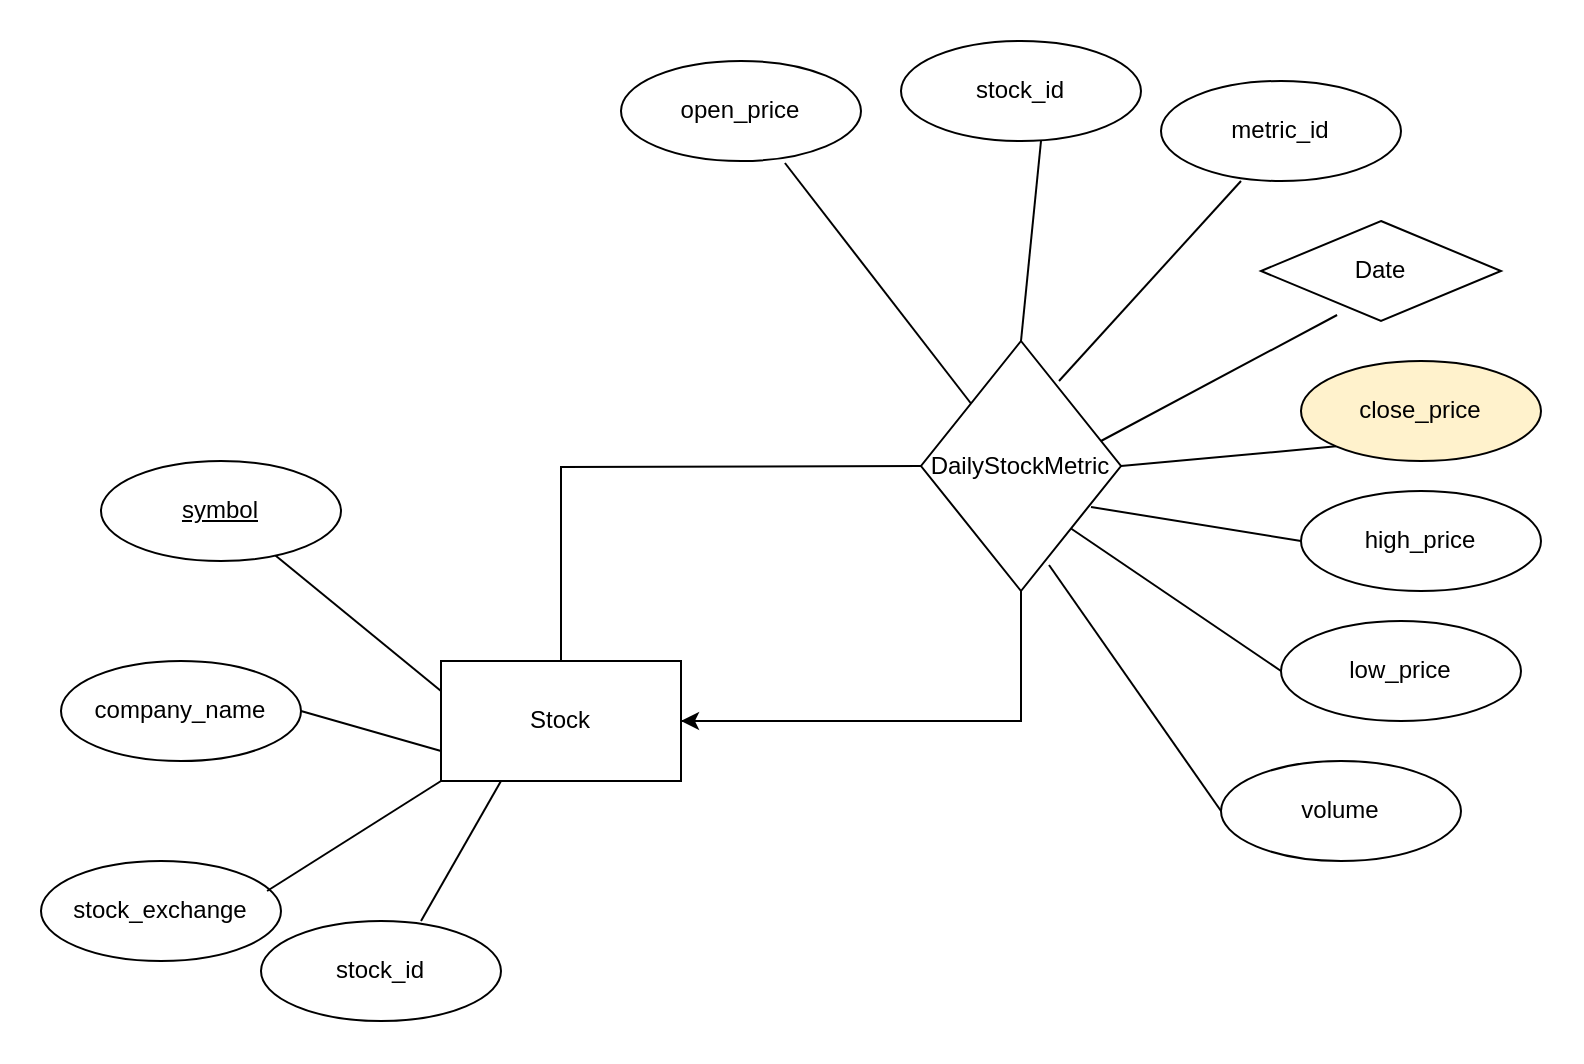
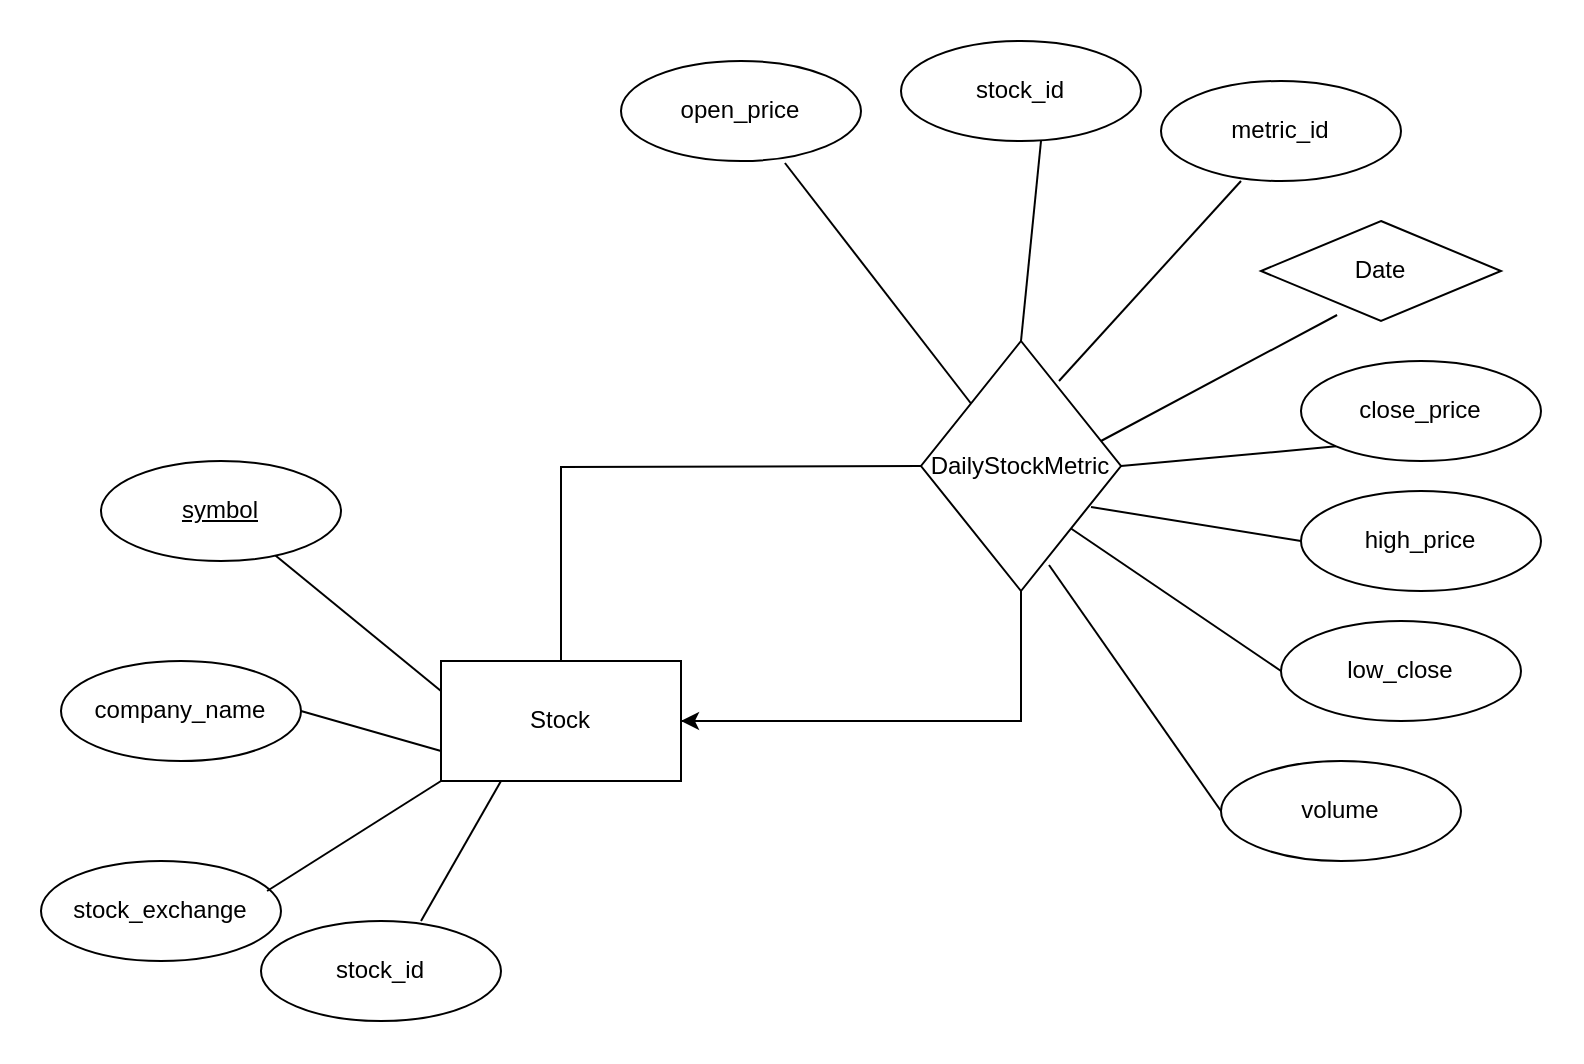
  <mxCell id="0" />
  <mxCell id="1" parent="0" />
  <mxCell id="2" value="Stock" style="rounded=0;whiteSpace=wrap;html=1;" parent="1" vertex="1"><mxGeometry x="220" y="330" width="120" height="60" as="geometry" /></mxCell>
  <mxCell id="3" value="" style="endArrow=none;html=1;rounded=0;exitX=0;exitY=0.25;exitDx=0;exitDy=0;" parent="1" source="2" target="4" edge="1"><mxGeometry width="50" height="50" relative="1" as="geometry"><mxPoint x="340" y="420" as="sourcePoint" /><mxPoint x="240" y="320" as="targetPoint" /></mxGeometry></mxCell>
  <mxCell id="4" value="&lt;u&gt;symbol&lt;/u&gt;" style="ellipse;whiteSpace=wrap;html=1;" parent="1" vertex="1"><mxGeometry x="50" y="230" width="120" height="50" as="geometry" /></mxCell>
  <mxCell id="5" value="company_name" style="ellipse;whiteSpace=wrap;html=1;" parent="1" vertex="1"><mxGeometry x="30" y="330" width="120" height="50" as="geometry" /></mxCell>
  <mxCell id="6" value="" style="endArrow=none;html=1;rounded=0;entryX=1;entryY=0.5;entryDx=0;entryDy=0;exitX=0;exitY=0.75;exitDx=0;exitDy=0;" parent="1" source="2" target="5" edge="1"><mxGeometry width="50" height="50" relative="1" as="geometry"><mxPoint x="290" y="400" as="sourcePoint" /><mxPoint x="199" y="307" as="targetPoint" /></mxGeometry></mxCell>
  <mxCell id="7" value="stock_exchange" style="ellipse;whiteSpace=wrap;html=1;" parent="1" vertex="1"><mxGeometry x="20" y="430" width="120" height="50" as="geometry" /></mxCell>
  <mxCell id="8" value="" style="endArrow=none;html=1;rounded=0;entryX=0.942;entryY=0.3;entryDx=0;entryDy=0;exitX=0;exitY=1;exitDx=0;exitDy=0;entryPerimeter=0;" parent="1" source="2" target="7" edge="1"><mxGeometry width="50" height="50" relative="1" as="geometry"><mxPoint x="310" y="415" as="sourcePoint" /><mxPoint x="180" y="365" as="targetPoint" /></mxGeometry></mxCell>
  <mxCell id="9" value="" style="endArrow=none;html=1;rounded=0;exitX=1;exitY=0.5;exitDx=0;exitDy=0;" parent="1" source="2" target="10" edge="1"><mxGeometry width="50" height="50" relative="1" as="geometry"><mxPoint x="340" y="420" as="sourcePoint" /><mxPoint x="410" y="360" as="targetPoint" /><Array as="points"><mxPoint x="510" y="360" /></Array></mxGeometry></mxCell>
  <mxCell id="10" value="DailyStockMetric" style="rhombus;whiteSpace=wrap;html=1;" parent="1" vertex="1"><mxGeometry x="460" y="170" width="100" height="125" as="geometry" /></mxCell>
  <mxCell id="11" value="" style="endArrow=none;html=1;rounded=0;exitX=0.5;exitY=0;exitDx=0;exitDy=0;entryX=0;entryY=0.5;entryDx=0;entryDy=0;" parent="1" source="2" target="10" edge="1"><mxGeometry width="50" height="50" relative="1" as="geometry"><mxPoint x="350" y="370" as="sourcePoint" /><mxPoint x="520" y="305" as="targetPoint" /><Array as="points"><mxPoint x="280" y="233" /></Array></mxGeometry></mxCell>
  <mxCell id="12" value="" style="endArrow=classic;html=1;rounded=0;entryX=1;entryY=0.5;entryDx=0;entryDy=0;" parent="1" target="2" edge="1"><mxGeometry width="50" height="50" relative="1" as="geometry"><mxPoint x="420" y="360" as="sourcePoint" /><mxPoint x="390" y="370" as="targetPoint" /></mxGeometry></mxCell>
  <mxCell id="13" value="" style="endArrow=none;html=1;rounded=0;exitX=1;exitY=0.5;exitDx=0;exitDy=0;entryX=0;entryY=1;entryDx=0;entryDy=0;" parent="1" source="10" edge="1" target="14"><mxGeometry width="50" height="50" relative="1" as="geometry"><mxPoint x="340" y="420" as="sourcePoint" /><mxPoint x="630" y="240" as="targetPoint" /><Array as="points" /></mxGeometry></mxCell>
- <mxCell id="14" value="close_price" style="ellipse;whiteSpace=wrap;html=1;fillColor=#fff2cc;" parent="1" vertex="1"><mxGeometry x="650" y="180" width="120" height="50" as="geometry" /></mxCell>
+ <mxCell id="14" value="close_price" style="ellipse;whiteSpace=wrap;html=1;" parent="1" vertex="1"><mxGeometry x="650" y="180" width="120" height="50" as="geometry" /></mxCell>
  <mxCell id="15" value="" style="endArrow=none;html=1;rounded=0;exitX=0.69;exitY=0.16;exitDx=0;exitDy=0;exitPerimeter=0;" parent="1" source="10" edge="1"><mxGeometry width="50" height="50" relative="1" as="geometry"><mxPoint x="540" y="210" as="sourcePoint" /><mxPoint x="620" y="90" as="targetPoint" /></mxGeometry></mxCell>
  <mxCell id="16" value="Date" style="rhombus;whiteSpace=wrap;html=1;" parent="1" vertex="1"><mxGeometry x="630" y="110" width="120" height="50" as="geometry" /></mxCell>
  <mxCell id="17" value="metric_id" style="ellipse;whiteSpace=wrap;html=1;" parent="1" vertex="1"><mxGeometry x="580" y="40" width="120" height="50" as="geometry" /></mxCell>
  <mxCell id="18" value="stock_id" style="ellipse;whiteSpace=wrap;html=1;" parent="1" vertex="1"><mxGeometry x="450" y="20" width="120" height="50" as="geometry" /></mxCell>
  <mxCell id="19" value="" style="endArrow=none;html=1;rounded=0;entryX=0.317;entryY=0.94;entryDx=0;entryDy=0;entryPerimeter=0;" parent="1" edge="1" target="16"><mxGeometry width="50" height="50" relative="1" as="geometry"><mxPoint x="550" y="220" as="sourcePoint" /><mxPoint x="680" y="150" as="targetPoint" /></mxGeometry></mxCell>
  <mxCell id="20" value="" style="endArrow=none;html=1;rounded=0;exitX=0.5;exitY=0;exitDx=0;exitDy=0;" parent="1" source="10" edge="1"><mxGeometry width="50" height="50" relative="1" as="geometry"><mxPoint x="560" y="230" as="sourcePoint" /><mxPoint x="520" y="70" as="targetPoint" /></mxGeometry></mxCell>
  <mxCell id="21" value="" style="endArrow=none;html=1;rounded=0;exitX=0.25;exitY=1;exitDx=0;exitDy=0;" edge="1" parent="1" source="2"><mxGeometry width="50" height="50" relative="1" as="geometry"><mxPoint x="520" y="180" as="sourcePoint" /><mxPoint x="210" y="460" as="targetPoint" /></mxGeometry></mxCell>
  <mxCell id="22" value="stock_id" style="ellipse;whiteSpace=wrap;html=1;" vertex="1" parent="1"><mxGeometry x="130" y="460" width="120" height="50" as="geometry" /></mxCell>
  <mxCell id="23" value="high_price" style="ellipse;whiteSpace=wrap;html=1;" vertex="1" parent="1"><mxGeometry x="650" y="245" width="120" height="50" as="geometry" /></mxCell>
- <mxCell id="24" value="low_price" style="ellipse;whiteSpace=wrap;html=1;" vertex="1" parent="1"><mxGeometry x="640" y="310" width="120" height="50" as="geometry" /></mxCell>
+ <mxCell id="24" value="low_close" style="ellipse;whiteSpace=wrap;html=1;" vertex="1" parent="1"><mxGeometry x="640" y="310" width="120" height="50" as="geometry" /></mxCell>
  <mxCell id="25" value="open_price" style="ellipse;whiteSpace=wrap;html=1;" vertex="1" parent="1"><mxGeometry x="310" y="30" width="120" height="50" as="geometry" /></mxCell>
  <mxCell id="26" value="volume" style="ellipse;whiteSpace=wrap;html=1;" vertex="1" parent="1"><mxGeometry x="610" y="380" width="120" height="50" as="geometry" /></mxCell>
  <mxCell id="27" value="" style="endArrow=none;html=1;rounded=0;exitX=0;exitY=0;exitDx=0;exitDy=0;entryX=0.683;entryY=1.02;entryDx=0;entryDy=0;entryPerimeter=0;" edge="1" parent="1" source="10" target="25"><mxGeometry width="50" height="50" relative="1" as="geometry"><mxPoint x="570" y="243" as="sourcePoint" /><mxPoint x="678" y="233" as="targetPoint" /><Array as="points" /></mxGeometry></mxCell>
  <mxCell id="28" value="" style="endArrow=none;html=1;rounded=0;exitX=0.85;exitY=0.664;exitDx=0;exitDy=0;entryX=0;entryY=0.5;entryDx=0;entryDy=0;exitPerimeter=0;" edge="1" parent="1" source="10" target="23"><mxGeometry width="50" height="50" relative="1" as="geometry"><mxPoint x="580" y="253" as="sourcePoint" /><mxPoint x="688" y="243" as="targetPoint" /><Array as="points" /></mxGeometry></mxCell>
  <mxCell id="29" value="" style="endArrow=none;html=1;rounded=0;exitX=1;exitY=1;exitDx=0;exitDy=0;entryX=0;entryY=0.5;entryDx=0;entryDy=0;" edge="1" parent="1" source="10" target="24"><mxGeometry width="50" height="50" relative="1" as="geometry"><mxPoint x="590" y="263" as="sourcePoint" /><mxPoint x="698" y="253" as="targetPoint" /><Array as="points" /></mxGeometry></mxCell>
  <mxCell id="30" value="" style="endArrow=none;html=1;rounded=0;exitX=0.64;exitY=0.896;exitDx=0;exitDy=0;entryX=0;entryY=0.5;entryDx=0;entryDy=0;exitPerimeter=0;" edge="1" parent="1" source="10" target="26"><mxGeometry width="50" height="50" relative="1" as="geometry"><mxPoint x="600" y="273" as="sourcePoint" /><mxPoint x="708" y="263" as="targetPoint" /><Array as="points" /></mxGeometry></mxCell>
